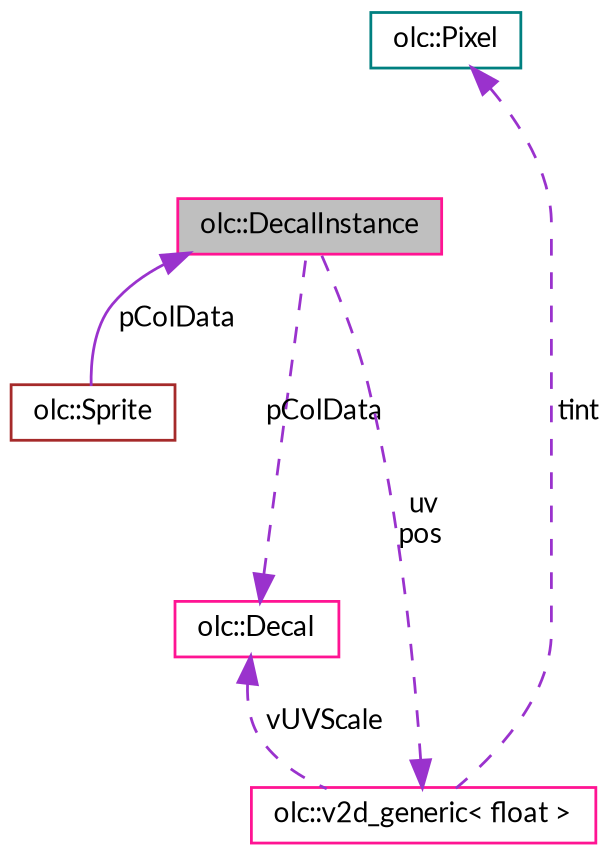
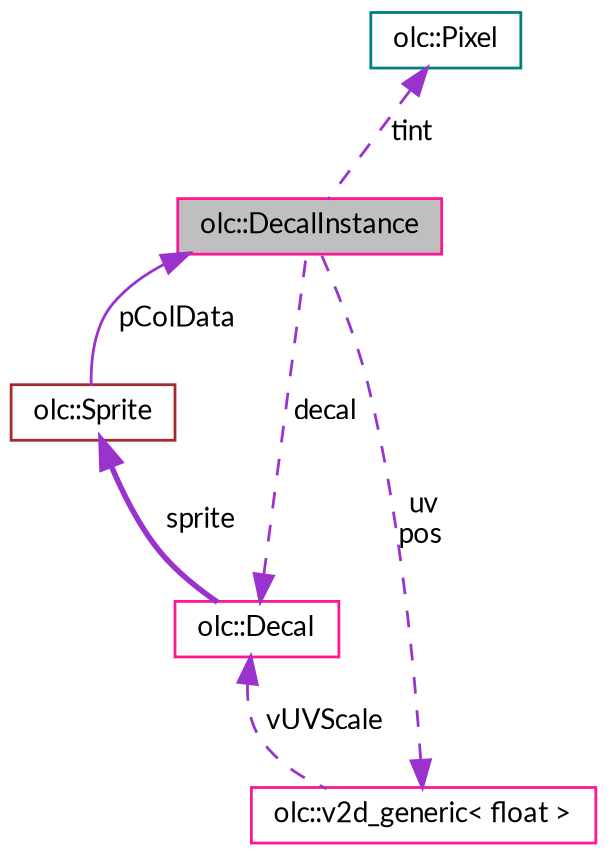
  digraph {
    fontname=Lato
    node [color=deeppink fillcolor=white fontname=Lato fontsize=10 shape=record style=filled]
    edge [color=darkorchid3 dir=back fontname=Lato fontsize=10 labelfontname=Helvetica labelfontsize=10 style=dashed]
    n1 [fillcolor=grey75 fontcolor=black height=0.2 label="olc::DecalInstance" width=0.4]
    n2 [color=brown height=0.2 label="olc::Sprite" width=0.4]
    n3 [height=0.2 label="olc::Decal" width=0.4]
    n4 [height=0.2 label="olc::v2d_generic\< float \>" width=0.4]
    n5 [color=teal height=0.2 label="olc::Pixel" width=0.4]
    n1 -> n2 [label=" pColData" style=solid]
-   n3 -> n1 [label=" pColData"]
+   n2 -> n3 [label=" sprite" style=bold]
+   n3 -> n1 [label=" decal"]
    n3 -> n4 [label=" vUVScale"]
    n4 -> n1 [label=" uv\npos"]
-   n5 -> n4 [label=" tint"]
+   n5 -> n1 [label=" tint"]
  }
